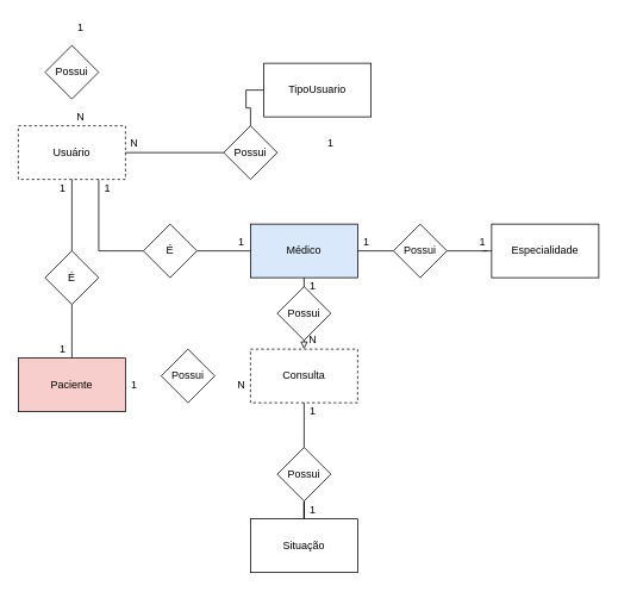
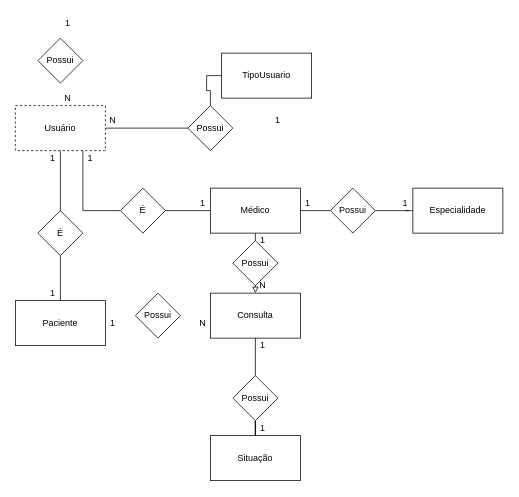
  <mxCell id="0" />
  <mxCell id="1" parent="0" />
  <mxCell id="2" value="Especialidade" style="rounded=0;whiteSpace=wrap;html=1;" parent="1" vertex="1"><mxGeometry x="550" y="250" width="120" height="60" as="geometry" /></mxCell>
- <mxCell id="3" value="Consulta" style="rounded=0;whiteSpace=wrap;html=1;dashed=1;" parent="1" vertex="1"><mxGeometry x="280" y="390" width="120" height="60" as="geometry" /></mxCell>
+ <mxCell id="3" value="Consulta" style="rounded=0;whiteSpace=wrap;html=1;" parent="1" vertex="1"><mxGeometry x="280" y="390" width="120" height="60" as="geometry" /></mxCell>
  <mxCell id="4" style="edgeStyle=orthogonalEdgeStyle;rounded=0;orthogonalLoop=1;jettySize=auto;html=1;entryX=0.5;entryY=0;entryDx=0;entryDy=0;endArrow=none;endFill=0;" parent="1" source="32" target="14" edge="1"><mxGeometry relative="1" as="geometry" /></mxCell>
  <mxCell id="5" style="edgeStyle=orthogonalEdgeStyle;rounded=0;orthogonalLoop=1;jettySize=auto;html=1;entryX=0;entryY=0.5;entryDx=0;entryDy=0;endArrow=none;endFill=0;" parent="1" source="31" target="2" edge="1"><mxGeometry relative="1" as="geometry" /></mxCell>
  <mxCell id="6" value="Usuário" style="rounded=0;whiteSpace=wrap;html=1;dashed=1;" parent="1" vertex="1"><mxGeometry x="20" y="140" width="120" height="60" as="geometry" /></mxCell>
  <mxCell id="7" style="edgeStyle=orthogonalEdgeStyle;rounded=0;orthogonalLoop=1;jettySize=auto;html=1;entryX=0;entryY=0.5;entryDx=0;entryDy=0;endArrow=none;endFill=0;" parent="1" source="36" target="12" edge="1"><mxGeometry relative="1" as="geometry" /></mxCell>
  <mxCell id="8" style="edgeStyle=orthogonalEdgeStyle;rounded=0;orthogonalLoop=1;jettySize=auto;html=1;entryX=0.5;entryY=0;entryDx=0;entryDy=0;endArrow=block;endFill=0;" parent="1" source="11" target="3" edge="1"><mxGeometry relative="1" as="geometry" /></mxCell>
  <mxCell id="9" style="edgeStyle=orthogonalEdgeStyle;rounded=0;orthogonalLoop=1;jettySize=auto;html=1;entryX=0.75;entryY=1;entryDx=0;entryDy=0;endArrow=none;endFill=0;" parent="1" source="34" target="6" edge="1"><mxGeometry relative="1" as="geometry" /></mxCell>
  <mxCell id="10" style="edgeStyle=orthogonalEdgeStyle;rounded=0;orthogonalLoop=1;jettySize=auto;html=1;entryX=1;entryY=0.5;entryDx=0;entryDy=0;endArrow=none;endFill=0;" parent="1" source="11" target="34" edge="1"><mxGeometry relative="1" as="geometry" /></mxCell>
- <mxCell id="11" value="Médico" style="rounded=0;whiteSpace=wrap;html=1;fillColor=#dae8fc;" parent="1" vertex="1"><mxGeometry x="280" y="250" width="120" height="60" as="geometry" /></mxCell>
+ <mxCell id="11" value="Médico" style="rounded=0;whiteSpace=wrap;html=1;" parent="1" vertex="1"><mxGeometry x="280" y="250" width="120" height="60" as="geometry" /></mxCell>
  <mxCell id="12" value="TipoUsuario" style="rounded=0;whiteSpace=wrap;html=1;" parent="1" vertex="1"><mxGeometry x="295" y="70" width="120" height="60" as="geometry" /></mxCell>
  <mxCell id="13" style="edgeStyle=orthogonalEdgeStyle;rounded=0;orthogonalLoop=1;jettySize=auto;html=1;entryX=0.5;entryY=0;entryDx=0;entryDy=0;endArrow=none;endFill=0;" parent="1" source="39" target="15" edge="1"><mxGeometry relative="1" as="geometry" /></mxCell>
- <mxCell id="14" value="Paciente" style="rounded=0;whiteSpace=wrap;html=1;fillColor=#f8cecc;" parent="1" vertex="1"><mxGeometry x="20" y="400" width="120" height="60" as="geometry" /></mxCell>
+ <mxCell id="14" value="Paciente" style="rounded=0;whiteSpace=wrap;html=1;" parent="1" vertex="1"><mxGeometry x="20" y="400" width="120" height="60" as="geometry" /></mxCell>
  <mxCell id="15" value="Situação" style="rounded=0;whiteSpace=wrap;html=1;" parent="1" vertex="1"><mxGeometry x="280" y="580" width="120" height="60" as="geometry" /></mxCell>
  <mxCell id="16" value="1" style="text;html=1;strokeColor=none;fillColor=none;align=center;verticalAlign=middle;whiteSpace=wrap;rounded=0;" parent="1" vertex="1"><mxGeometry x="80" y="20" width="20" height="20" as="geometry" /></mxCell>
  <mxCell id="17" value="N" style="text;html=1;strokeColor=none;fillColor=none;align=center;verticalAlign=middle;whiteSpace=wrap;rounded=0;" parent="1" vertex="1"><mxGeometry x="80" y="120" width="20" height="20" as="geometry" /></mxCell>
  <mxCell id="18" value="1" style="text;html=1;strokeColor=none;fillColor=none;align=center;verticalAlign=middle;whiteSpace=wrap;rounded=0;" parent="1" vertex="1"><mxGeometry x="110" y="200" width="20" height="20" as="geometry" /></mxCell>
  <mxCell id="19" value="1" style="text;html=1;strokeColor=none;fillColor=none;align=center;verticalAlign=middle;whiteSpace=wrap;rounded=0;" parent="1" vertex="1"><mxGeometry x="260" y="260" width="20" height="20" as="geometry" /></mxCell>
  <mxCell id="20" value="N" style="text;html=1;strokeColor=none;fillColor=none;align=center;verticalAlign=middle;whiteSpace=wrap;rounded=0;" parent="1" vertex="1"><mxGeometry x="140" y="150" width="20" height="20" as="geometry" /></mxCell>
  <mxCell id="21" value="1" style="text;html=1;strokeColor=none;fillColor=none;align=center;verticalAlign=middle;whiteSpace=wrap;rounded=0;" parent="1" vertex="1"><mxGeometry x="530" y="260" width="20" height="20" as="geometry" /></mxCell>
  <mxCell id="22" value="1" style="text;html=1;strokeColor=none;fillColor=none;align=center;verticalAlign=middle;whiteSpace=wrap;rounded=0;" parent="1" vertex="1"><mxGeometry x="60" y="200" width="20" height="20" as="geometry" /></mxCell>
  <mxCell id="23" value="1" style="text;html=1;strokeColor=none;fillColor=none;align=center;verticalAlign=middle;whiteSpace=wrap;rounded=0;" parent="1" vertex="1"><mxGeometry x="60" y="380" width="20" height="20" as="geometry" /></mxCell>
  <mxCell id="24" value="1" style="text;html=1;strokeColor=none;fillColor=none;align=center;verticalAlign=middle;whiteSpace=wrap;rounded=0;" parent="1" vertex="1"><mxGeometry x="340" y="310" width="20" height="20" as="geometry" /></mxCell>
  <mxCell id="25" value="N" style="text;html=1;strokeColor=none;fillColor=none;align=center;verticalAlign=middle;whiteSpace=wrap;rounded=0;" parent="1" vertex="1"><mxGeometry x="340" y="370" width="20" height="20" as="geometry" /></mxCell>
  <mxCell id="26" value="1" style="text;html=1;strokeColor=none;fillColor=none;align=center;verticalAlign=middle;whiteSpace=wrap;rounded=0;" parent="1" vertex="1"><mxGeometry x="140" y="420" width="20" height="20" as="geometry" /></mxCell>
  <mxCell id="27" value="1" style="text;html=1;strokeColor=none;fillColor=none;align=center;verticalAlign=middle;whiteSpace=wrap;rounded=0;" parent="1" vertex="1"><mxGeometry x="340" y="560" width="20" height="20" as="geometry" /></mxCell>
  <mxCell id="28" value="Possui" style="rhombus;whiteSpace=wrap;html=1;" parent="1" vertex="1"><mxGeometry x="50" y="50" width="60" height="60" as="geometry" /></mxCell>
  <mxCell id="29" value="N" style="text;html=1;strokeColor=none;fillColor=none;align=center;verticalAlign=middle;whiteSpace=wrap;rounded=0;" parent="1" vertex="1"><mxGeometry x="260" y="420" width="20" height="20" as="geometry" /></mxCell>
  <mxCell id="30" style="edgeStyle=orthogonalEdgeStyle;rounded=0;orthogonalLoop=1;jettySize=auto;html=1;endArrow=none;endFill=0;" parent="1" source="31" target="11" edge="1"><mxGeometry relative="1" as="geometry" /></mxCell>
  <mxCell id="31" value="Possui" style="rhombus;whiteSpace=wrap;html=1;" parent="1" vertex="1"><mxGeometry x="440" y="250" width="60" height="60" as="geometry" /></mxCell>
  <mxCell id="32" value="É" style="rhombus;whiteSpace=wrap;html=1;" parent="1" vertex="1"><mxGeometry x="50" y="280" width="60" height="60" as="geometry" /></mxCell>
  <mxCell id="33" style="edgeStyle=orthogonalEdgeStyle;rounded=0;orthogonalLoop=1;jettySize=auto;html=1;entryX=0.5;entryY=0;entryDx=0;entryDy=0;endArrow=none;endFill=0;" parent="1" source="6" target="32" edge="1"><mxGeometry relative="1" as="geometry"><mxPoint x="80" y="200" as="sourcePoint" /><mxPoint x="80" y="360" as="targetPoint" /></mxGeometry></mxCell>
  <mxCell id="34" value="É" style="rhombus;whiteSpace=wrap;html=1;" parent="1" vertex="1"><mxGeometry x="160" y="250" width="60" height="60" as="geometry" /></mxCell>
  <mxCell id="35" style="edgeStyle=orthogonalEdgeStyle;rounded=0;orthogonalLoop=1;jettySize=auto;html=1;endArrow=none;endFill=0;" parent="1" source="36" target="6" edge="1"><mxGeometry relative="1" as="geometry" /></mxCell>
  <mxCell id="36" value="Possui" style="rhombus;whiteSpace=wrap;html=1;" parent="1" vertex="1"><mxGeometry x="250" y="140" width="60" height="60" as="geometry" /></mxCell>
  <mxCell id="37" value="1" style="text;html=1;strokeColor=none;fillColor=none;align=center;verticalAlign=middle;whiteSpace=wrap;rounded=0;" parent="1" vertex="1"><mxGeometry x="340" y="450" width="20" height="20" as="geometry" /></mxCell>
  <mxCell id="38" style="edgeStyle=orthogonalEdgeStyle;rounded=0;orthogonalLoop=1;jettySize=auto;html=1;endArrow=none;endFill=0;" parent="1" source="39" target="3" edge="1"><mxGeometry relative="1" as="geometry" /></mxCell>
  <mxCell id="39" value="Possui" style="rhombus;whiteSpace=wrap;html=1;" parent="1" vertex="1"><mxGeometry x="310" y="500" width="60" height="60" as="geometry" /></mxCell>
  <mxCell id="40" value="Possui" style="rhombus;whiteSpace=wrap;html=1;" parent="1" vertex="1"><mxGeometry x="310" y="320" width="60" height="60" as="geometry" /></mxCell>
  <mxCell id="41" value="1" style="text;html=1;strokeColor=none;fillColor=none;align=center;verticalAlign=middle;whiteSpace=wrap;rounded=0;" parent="1" vertex="1"><mxGeometry x="360" y="150" width="20" height="20" as="geometry" /></mxCell>
  <mxCell id="42" style="edgeStyle=orthogonalEdgeStyle;rounded=0;orthogonalLoop=1;jettySize=auto;html=1;exitX=0.5;exitY=1;exitDx=0;exitDy=0;entryX=0.75;entryY=1;entryDx=0;entryDy=0;endArrow=none;endFill=0;" parent="1" source="21" target="21" edge="1"><mxGeometry relative="1" as="geometry" /></mxCell>
  <mxCell id="43" value="1" style="text;html=1;strokeColor=none;fillColor=none;align=center;verticalAlign=middle;whiteSpace=wrap;rounded=0;" parent="1" vertex="1"><mxGeometry x="400" y="260" width="20" height="20" as="geometry" /></mxCell>
  <mxCell id="44" value="Possui" style="rhombus;whiteSpace=wrap;html=1;" parent="1" vertex="1"><mxGeometry x="180" y="390" width="60" height="60" as="geometry" /></mxCell>
